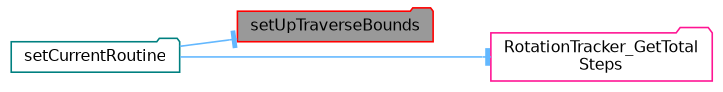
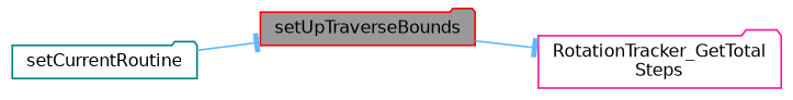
  digraph {
    rankdir=LR
    node [fillcolor=white fontname=Helvetica fontsize=10 shape=folder style=filled]
    edge [arrowhead=tee color=steelblue1 fontname=Helvetica fontsize=10 labelfontname=Helvetica labelfontsize=10 style=solid]
    n1 [color=red fillcolor=grey60 fontcolor=black height=0.2 label=setUpTraverseBounds width=0.4]
    n2 [color=deeppink height=0.2 label="RotationTracker_GetTotal\lSteps" width=0.4]
    n3 [color=teal height=0.2 label=setCurrentRoutine width=0.4]
-   n3 -> n2
+   n1 -> n2
    n3 -> n1
  }
